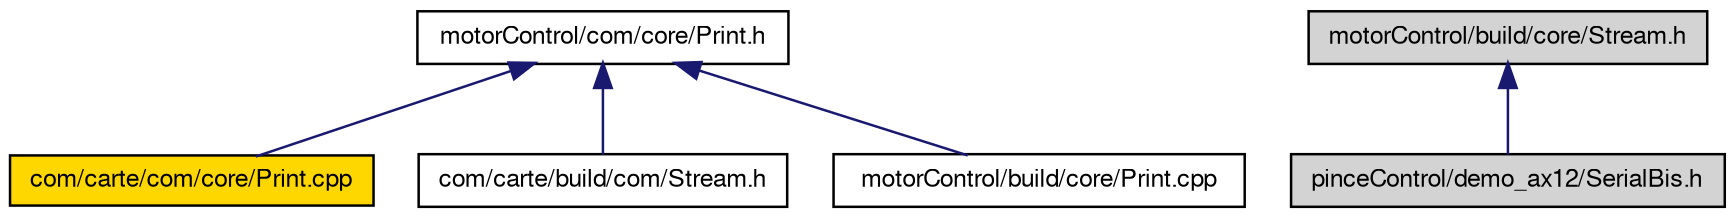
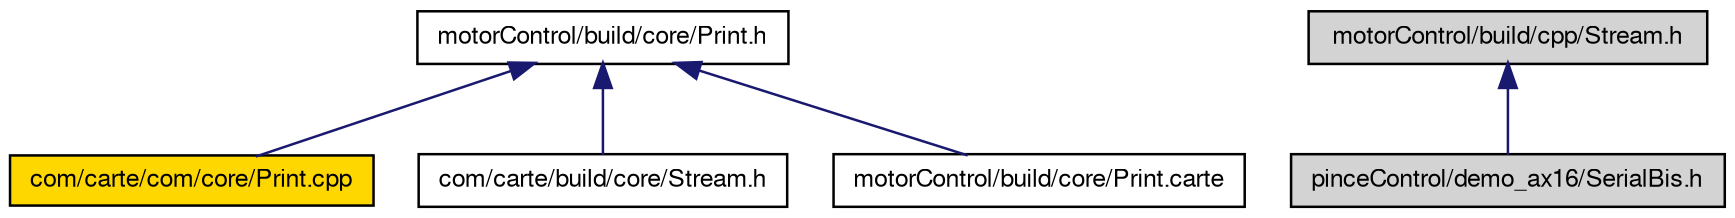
  digraph {
    node [color=black fillcolor=white fontname=FreeSans fontsize=10 shape=record style=filled]
    edge [color=midnightblue dir=back fontname=FreeSans fontsize=10 labelfontname=FreeSans labelfontsize=10 style=solid]
-   n1 [fontcolor=black height=0.2 label="motorControl/com/core/Print.h" width=0.4]
+   n1 [fontcolor=black height=0.2 label="motorControl/build/core/Print.h" width=0.4]
    n2 [fillcolor=gold height=0.2 label="com/carte/com/core/Print.cpp" width=0.4]
-   n3 [height=0.2 label="com/carte/build/com/Stream.h" width=0.4]
-   n4 [height=0.2 label="motorControl/build/core/Print.cpp" width=0.4]
-   n5 [fillcolor=lightgrey height=0.2 label="motorControl/build/core/Stream.h" width=0.4]
-   n6 [fillcolor=lightgrey height=0.2 label="pinceControl/demo_ax12/SerialBis.h" width=0.4]
+   n3 [height=0.2 label="com/carte/build/core/Stream.h" width=0.4]
+   n4 [height=0.2 label="motorControl/build/core/Print.carte" width=0.4]
+   n5 [fillcolor=lightgrey height=0.2 label="motorControl/build/cpp/Stream.h" width=0.4]
+   n6 [fillcolor=lightgrey height=0.2 label="pinceControl/demo_ax16/SerialBis.h" width=0.4]
    n1 -> n2
    n1 -> n3
    n1 -> n4
    n5 -> n6
  }
